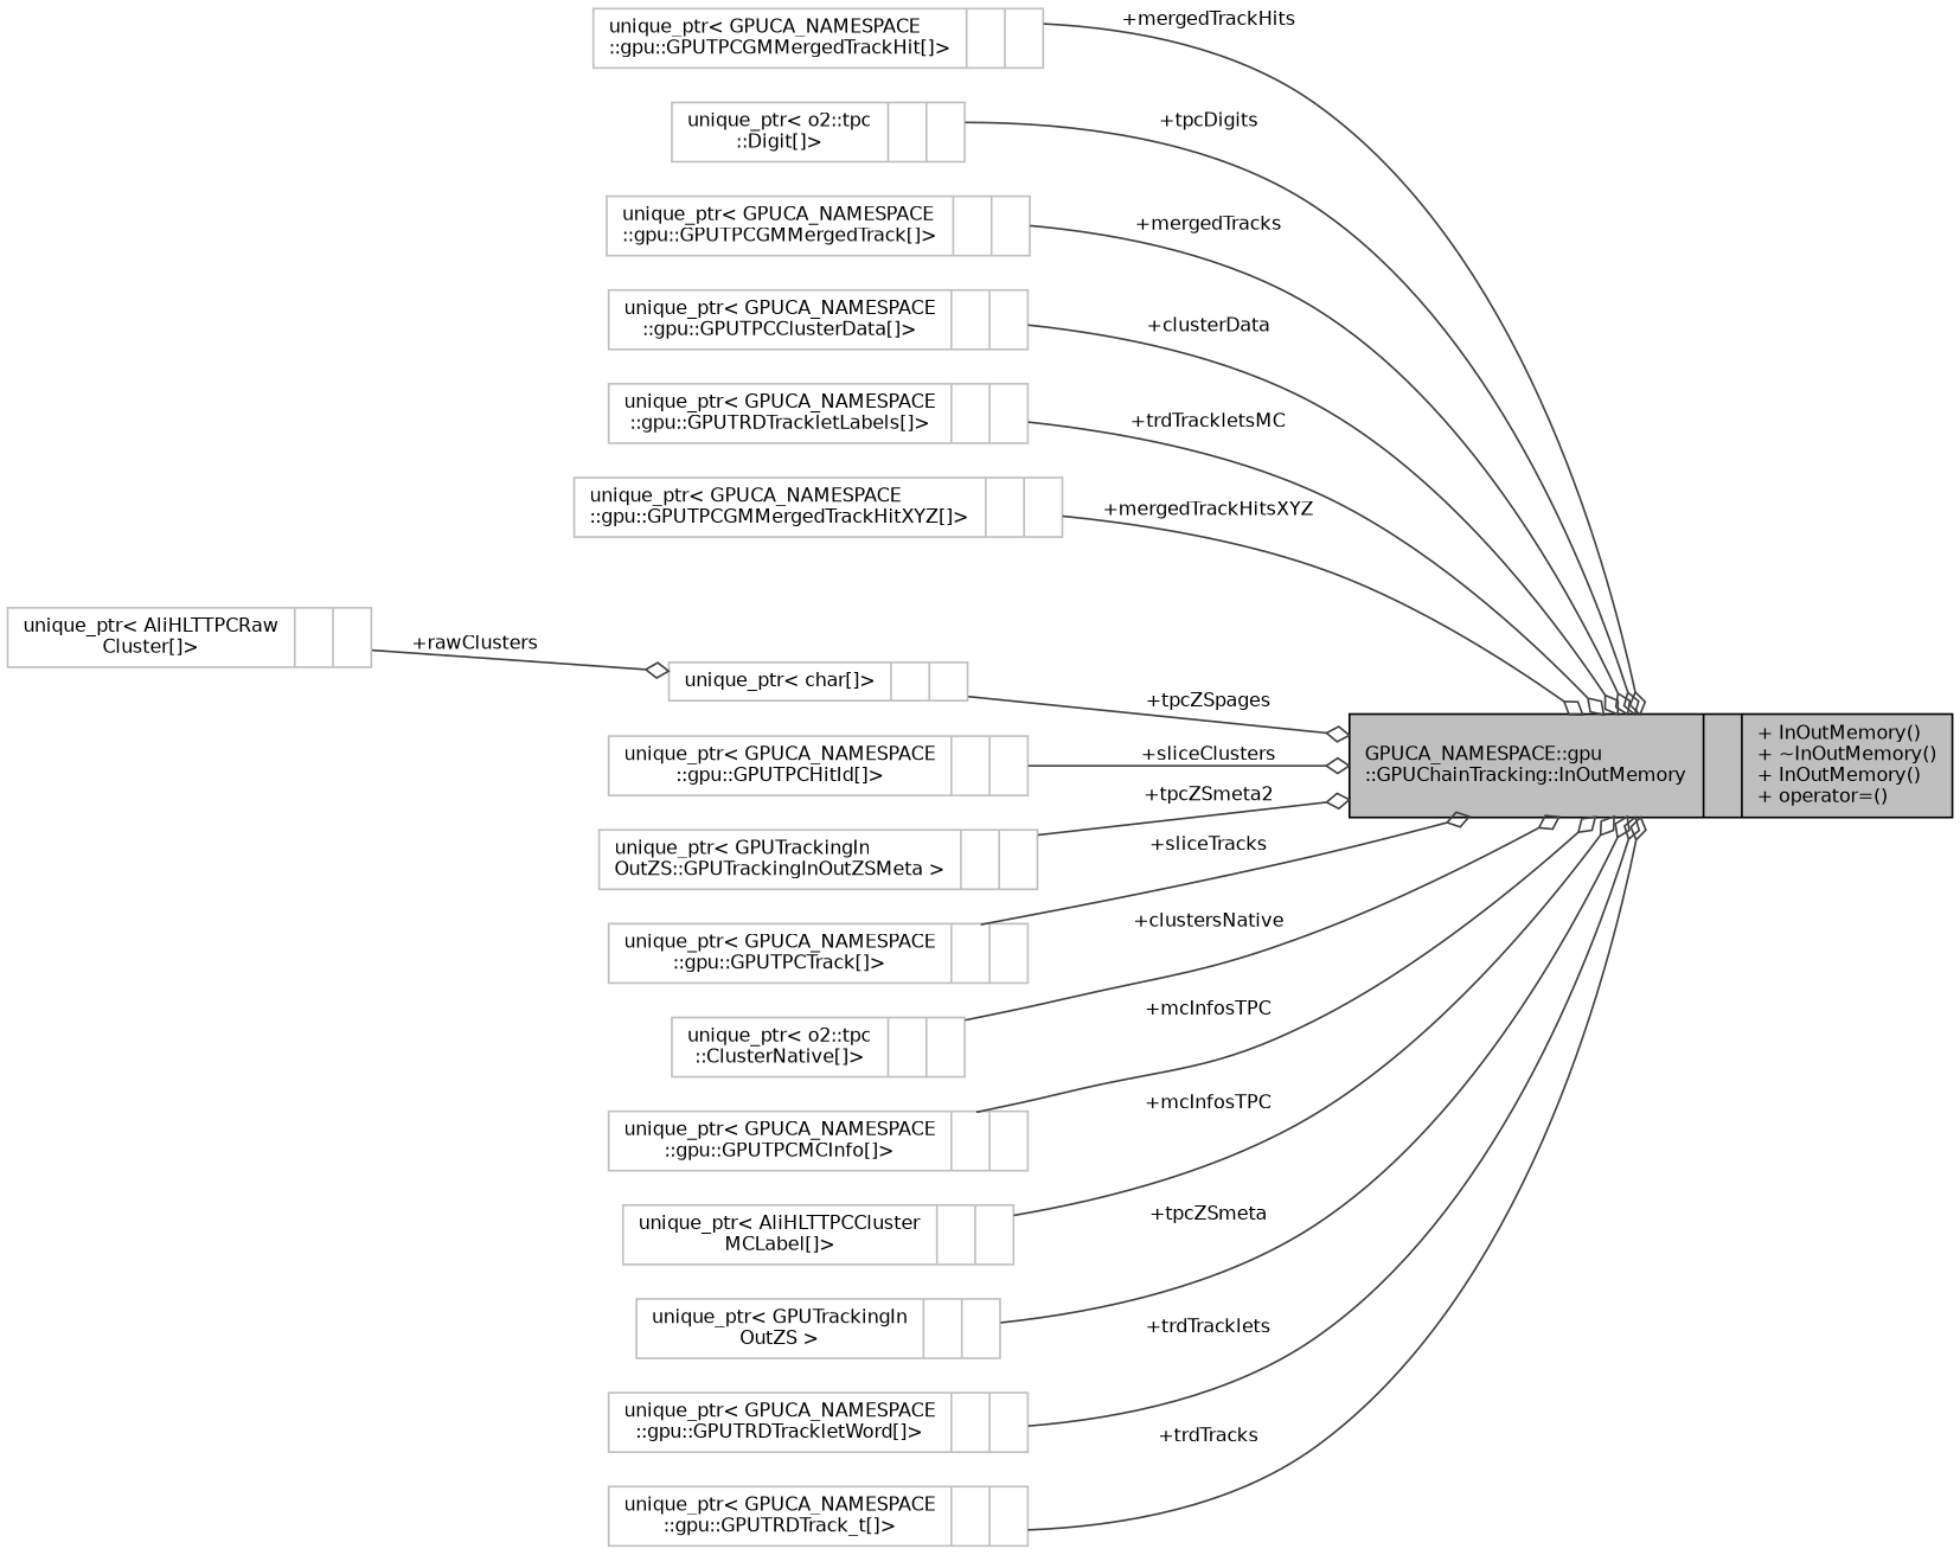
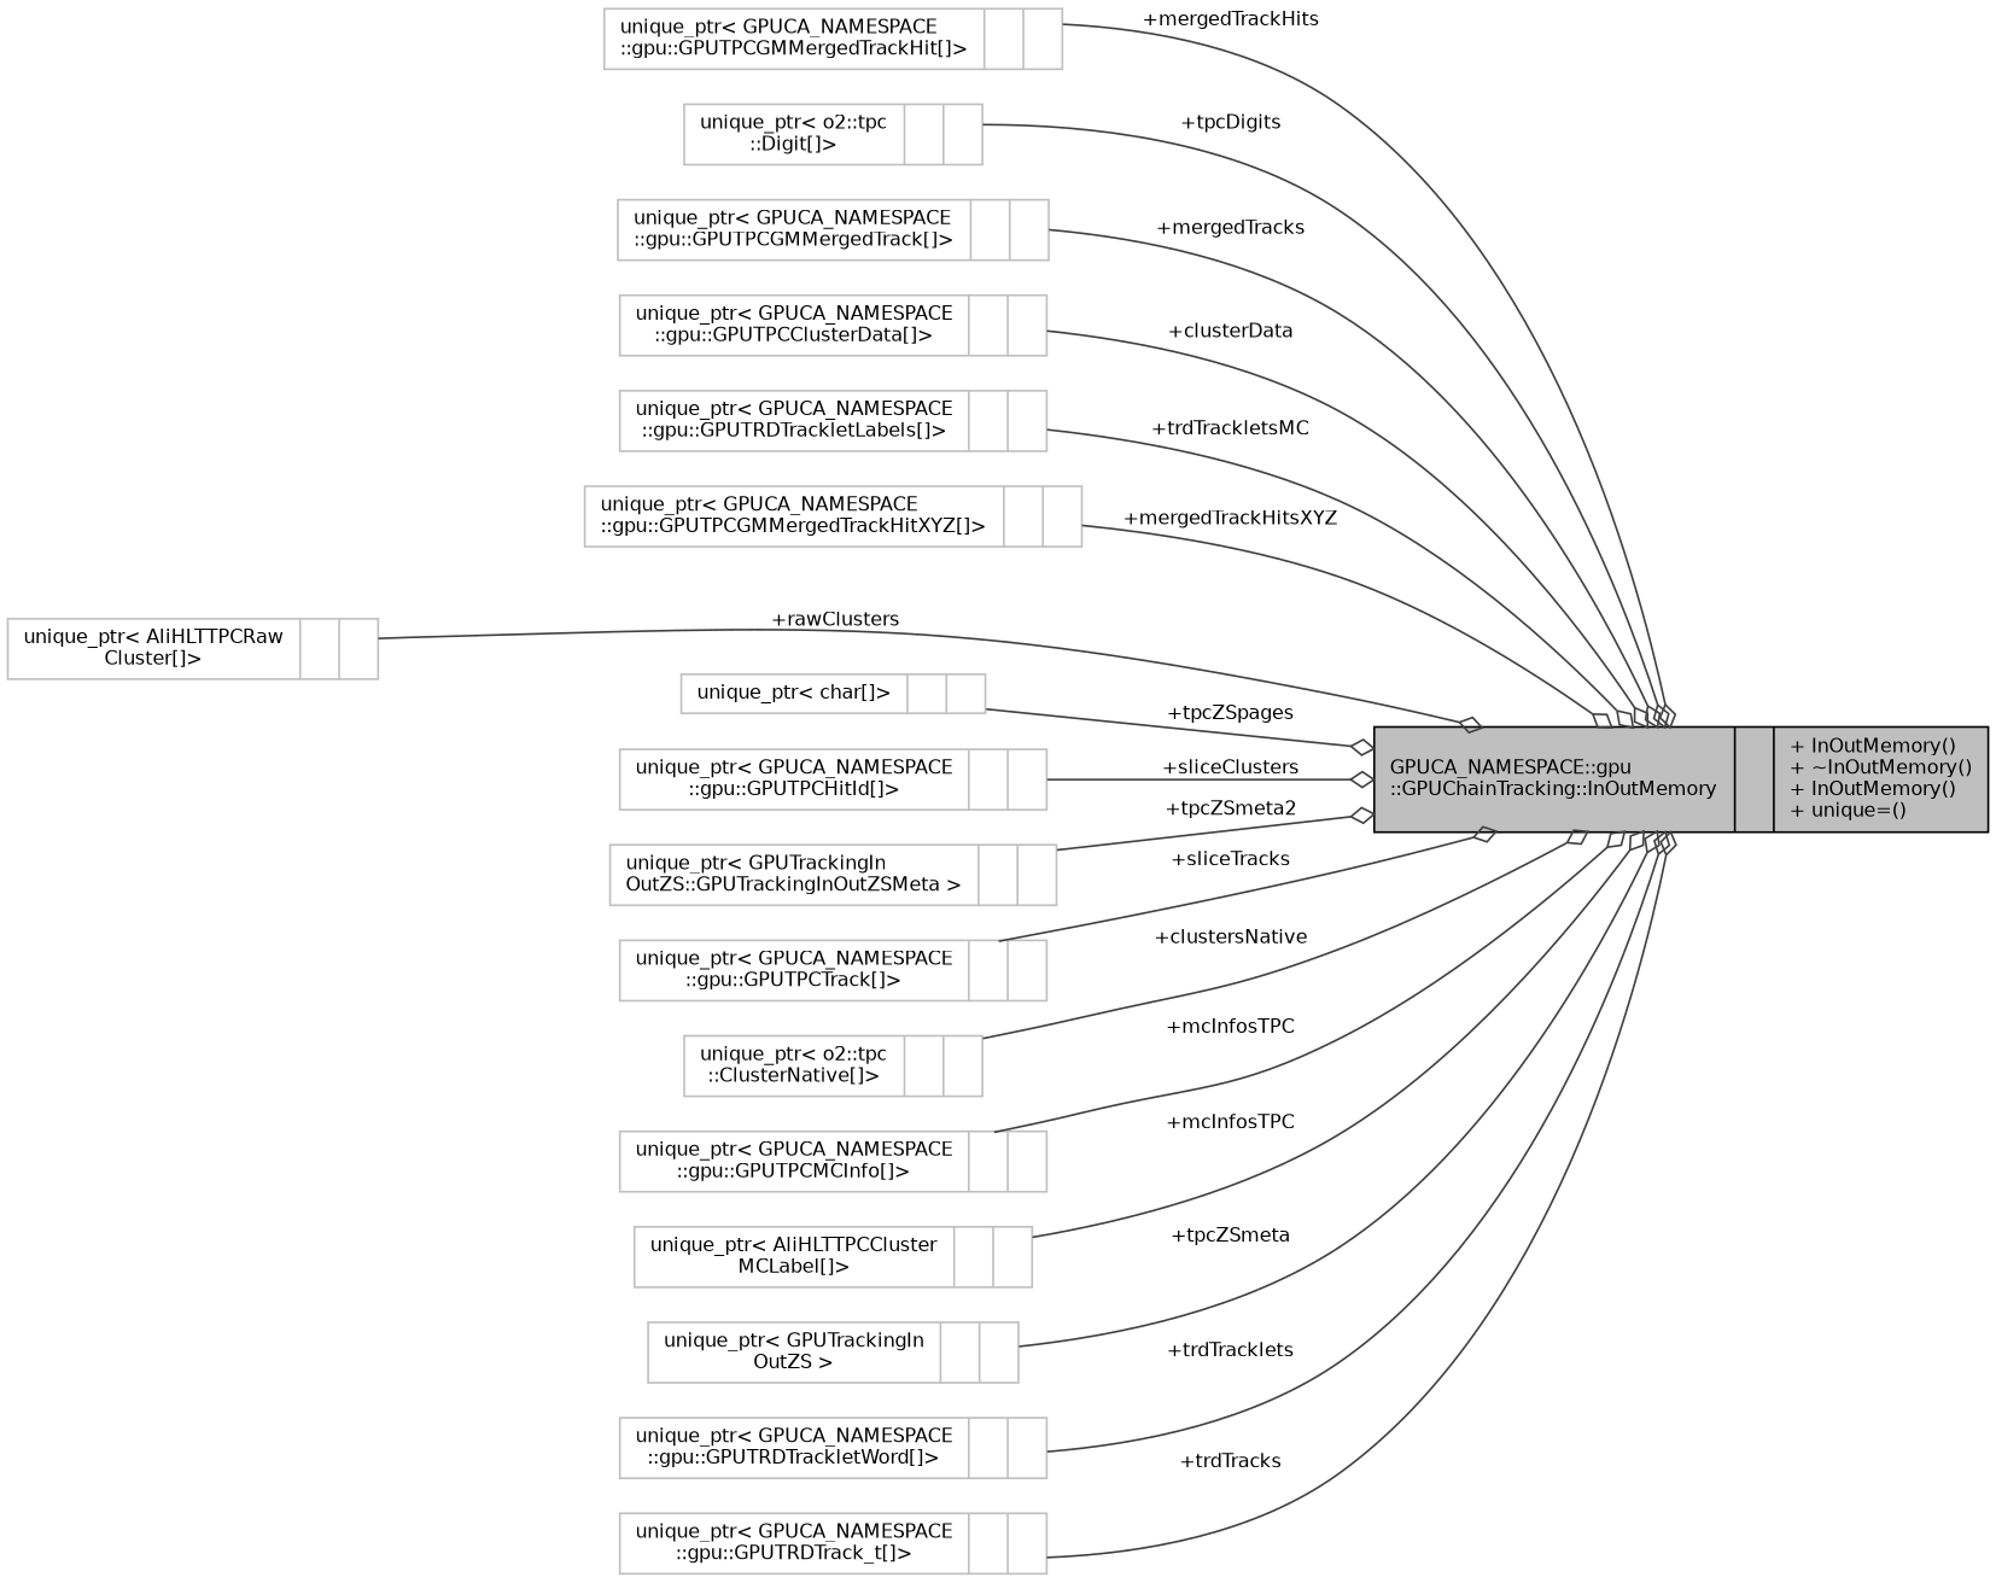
  digraph {
    fontname="DejaVu Sans"
    rankdir=LR
    node [color=grey75 fontname="DejaVu Sans" fontsize=10 shape=record]
    edge [arrowhead=odiamond color=grey25 fontname="DejaVu Sans" fontsize=10 labelfontname=Helvetica labelfontsize=10 style=solid]
-   n1 [color=black fillcolor=grey75 fontcolor=black height=0.2 label="{GPUCA_NAMESPACE::gpu\l::GPUChainTracking::InOutMemory\n||+ InOutMemory()\l+ ~InOutMemory()\l+ InOutMemory()\l+ operator=()\l}" style=filled width=0.4]
+   n1 [color=black fillcolor=grey75 fontcolor=black height=0.2 label="{GPUCA_NAMESPACE::gpu\l::GPUChainTracking::InOutMemory\n||+ InOutMemory()\l+ ~InOutMemory()\l+ InOutMemory()\l+ unique=()\l}" style=filled width=0.4]
    n2 [height=0.2 label="{unique_ptr\< GPUCA_NAMESPACE\l::gpu::GPUTPCGMMergedTrackHit[]\>\n||}" width=0.4]
    n3 [height=0.2 label="{unique_ptr\< o2::tpc\l::Digit[]\>\n||}" width=0.4]
    n4 [height=0.2 label="{unique_ptr\< GPUCA_NAMESPACE\l::gpu::GPUTPCGMMergedTrack[]\>\n||}" width=0.4]
    n5 [height=0.2 label="{unique_ptr\< GPUCA_NAMESPACE\l::gpu::GPUTPCClusterData[]\>\n||}" width=0.4]
    n6 [height=0.2 label="{unique_ptr\< GPUCA_NAMESPACE\l::gpu::GPUTRDTrackletLabels[]\>\n||}" width=0.4]
    n7 [height=0.2 label="{unique_ptr\< GPUCA_NAMESPACE\l::gpu::GPUTPCGMMergedTrackHitXYZ[]\>\n||}" width=0.4]
    n8 [height=0.2 label="{unique_ptr\< char[]\>\n||}" width=0.4]
    n9 [height=0.2 label="{unique_ptr\< GPUCA_NAMESPACE\l::gpu::GPUTPCHitId[]\>\n||}" width=0.4]
    n10 [height=0.2 label="{unique_ptr\< GPUTrackingIn\lOutZS::GPUTrackingInOutZSMeta \>\n||}" width=0.4]
    n11 [height=0.2 label="{unique_ptr\< GPUCA_NAMESPACE\l::gpu::GPUTPCTrack[]\>\n||}" width=0.4]
    n12 [height=0.2 label="{unique_ptr\< o2::tpc\l::ClusterNative[]\>\n||}" width=0.4]
    n13 [height=0.2 label="{unique_ptr\< GPUCA_NAMESPACE\l::gpu::GPUTPCMCInfo[]\>\n||}" width=0.4]
    n14 [height=0.2 label="{unique_ptr\< AliHLTTPCCluster\lMCLabel[]\>\n||}" width=0.4]
    n15 [height=0.2 label="{unique_ptr\< GPUTrackingIn\lOutZS \>\n||}" width=0.4]
    n16 [height=0.2 label="{unique_ptr\< GPUCA_NAMESPACE\l::gpu::GPUTRDTrackletWord[]\>\n||}" width=0.4]
    n17 [height=0.2 label="{unique_ptr\< GPUCA_NAMESPACE\l::gpu::GPUTRDTrack_t[]\>\n||}" width=0.4]
    n18 [height=0.2 label="{unique_ptr\< AliHLTTPCRaw\lCluster[]\>\n||}" width=0.4]
    n2 -> n1 [label=" +mergedTrackHits"]
    n3 -> n1 [label=" +tpcDigits"]
    n4 -> n1 [label=" +mergedTracks"]
    n5 -> n1 [label=" +clusterData"]
    n6 -> n1 [label=" +trdTrackletsMC"]
    n7 -> n1 [label=" +mergedTrackHitsXYZ"]
    n8 -> n1 [label=" +tpcZSpages"]
    n9 -> n1 [label=" +sliceClusters"]
    n10 -> n1 [label=" +tpcZSmeta2"]
    n11 -> n1 [label=" +sliceTracks"]
    n12 -> n1 [label=" +clustersNative"]
    n13 -> n1 [label=" +mcInfosTPC"]
    n14 -> n1 [label=" +mcInfosTPC"]
    n15 -> n1 [label=" +tpcZSmeta"]
    n16 -> n1 [label=" +trdTracklets"]
    n17 -> n1 [label=" +trdTracks"]
-   n18 -> n8 [label=" +rawClusters"]
+   n18 -> n1 [label=" +rawClusters"]
  }
